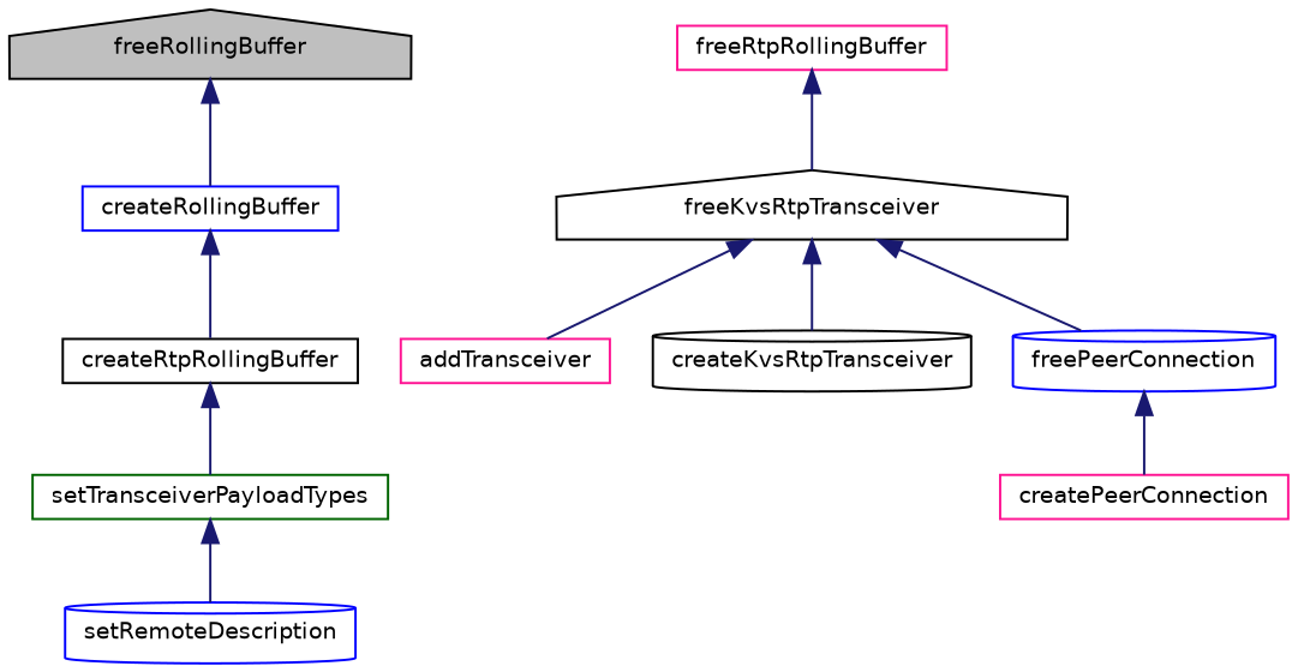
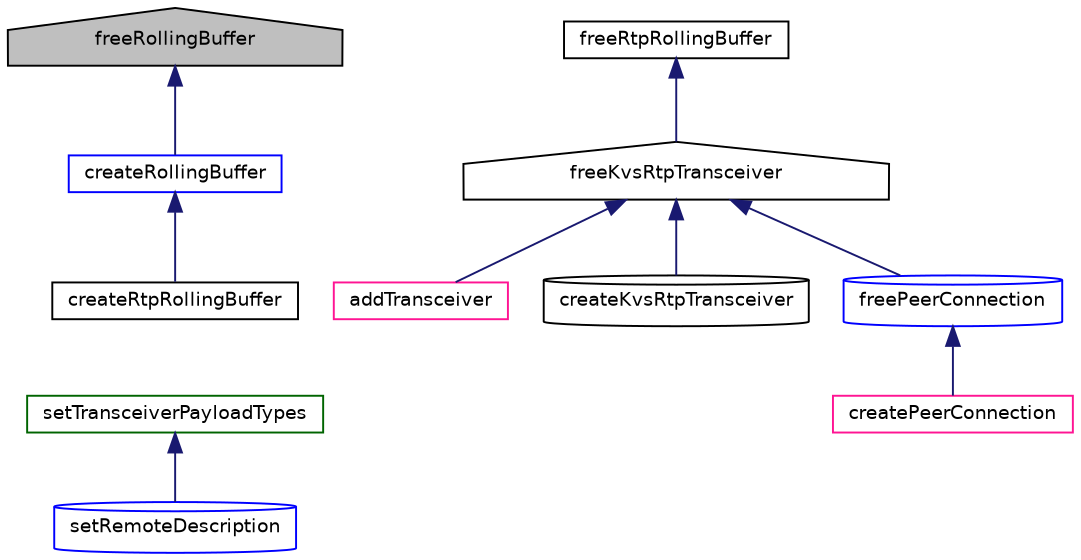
  digraph {
    rankdir=TB
    node [color=black fillcolor=white fontname=Helvetica fontsize=10 shape=box style=filled]
    edge [color=midnightblue dir=back fontname=Helvetica fontsize=10 labelfontname=Helvetica labelfontsize=10 style=solid]
    n1 [fillcolor=grey75 fontcolor=black height=0.2 label=freeRollingBuffer shape=house width=0.4]
    n2 [color=blue height=0.2 label=createRollingBuffer width=0.4]
    n3 [height=0.2 label=createRtpRollingBuffer width=0.4]
-   n4 [color=deeppink height=0.2 label=freeRtpRollingBuffer width=0.4]
+   n4 [height=0.2 label=freeRtpRollingBuffer width=0.4]
    n5 [height=0.2 label=freeKvsRtpTransceiver shape=house width=0.4]
    n6 [color=darkgreen height=0.2 label=setTransceiverPayloadTypes width=0.4]
    n7 [color=blue height=0.2 label=setRemoteDescription shape=cylinder width=0.4]
    n8 [color=deeppink height=0.2 label=addTransceiver width=0.4]
    n9 [height=0.2 label=createKvsRtpTransceiver shape=cylinder width=0.4]
    n10 [color=blue height=0.2 label=freePeerConnection shape=cylinder width=0.4]
    n11 [color=deeppink height=0.2 label=createPeerConnection width=0.4]
    n1 -> n2
    n2 -> n3
-   n3 -> n6
    n4 -> n5
    n5 -> n8
    n5 -> n9
    n5 -> n10
    n6 -> n7
    n10 -> n11
  }
